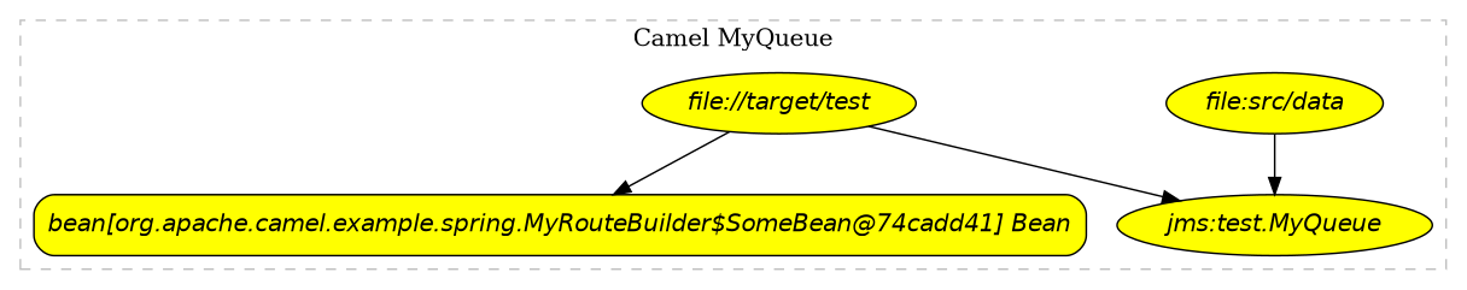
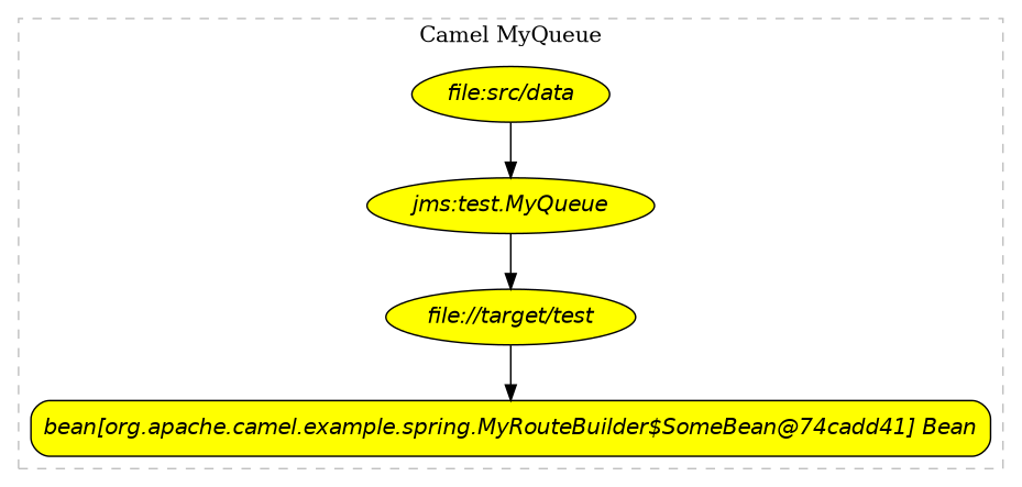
  digraph {
    node [fillcolor=yellow fontname="Helvetica-Oblique" style="rounded,filled"]
    n1 [label="file:src/data"]
    n2 [label="jms:test.MyQueue"]
    n3 [label="file://target/test"]
    n4 [label="bean[org.apache.camel.example.spring.MyRouteBuilder$SomeBean@74cadd41] Bean" shape=box]
    subgraph cluster_1 {
      color=grey
      label="Camel MyQueue"
      style=dashed
      n1
      n2
      n3
      n4
    }
    n1 -> n2
-   n3 -> n2
+   n2 -> n3
    n3 -> n4
  }
